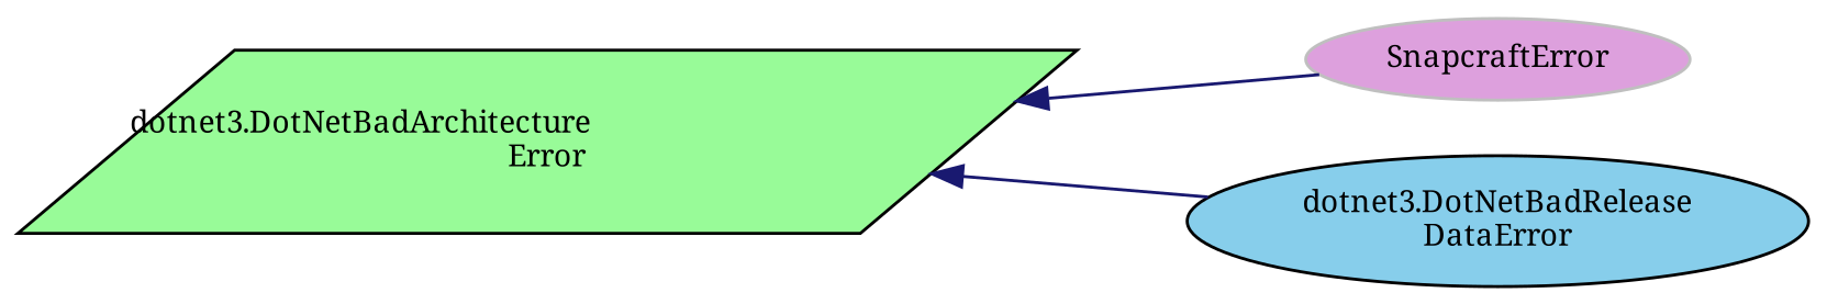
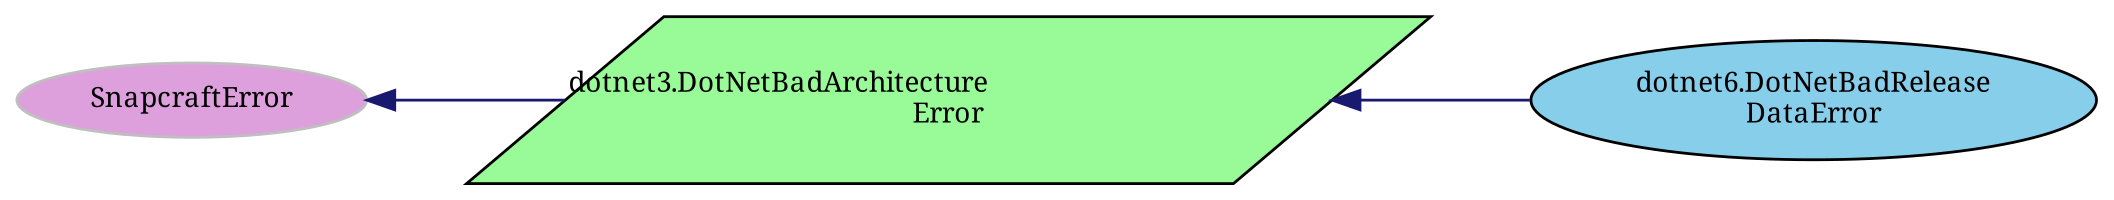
  digraph {
    fontname="Noto Serif"
    rankdir=LR
    node [color=black fontname="Noto Serif" fontsize=10 shape=ellipse style=filled]
    edge [color=midnightblue dir=back fontname="Noto Serif" fontsize=10 labelfontname=Helvetica labelfontsize=10 style=solid]
    n1 [color=grey75 fillcolor=plum height=0.2 label=SnapcraftError width=0.4]
    n2 [fillcolor=palegreen height=0.2 label="dotnet3.DotNetBadArchitecture\lError" shape=parallelogram width=0.4]
-   n3 [fillcolor=skyblue height=0.2 label="dotnet3.DotNetBadRelease\lDataError" width=0.4]
-   n2 -> n1
+   n3 [fillcolor=skyblue height=0.2 label="dotnet6.DotNetBadRelease\lDataError" width=0.4]
+   n1 -> n2
    n2 -> n3
  }
